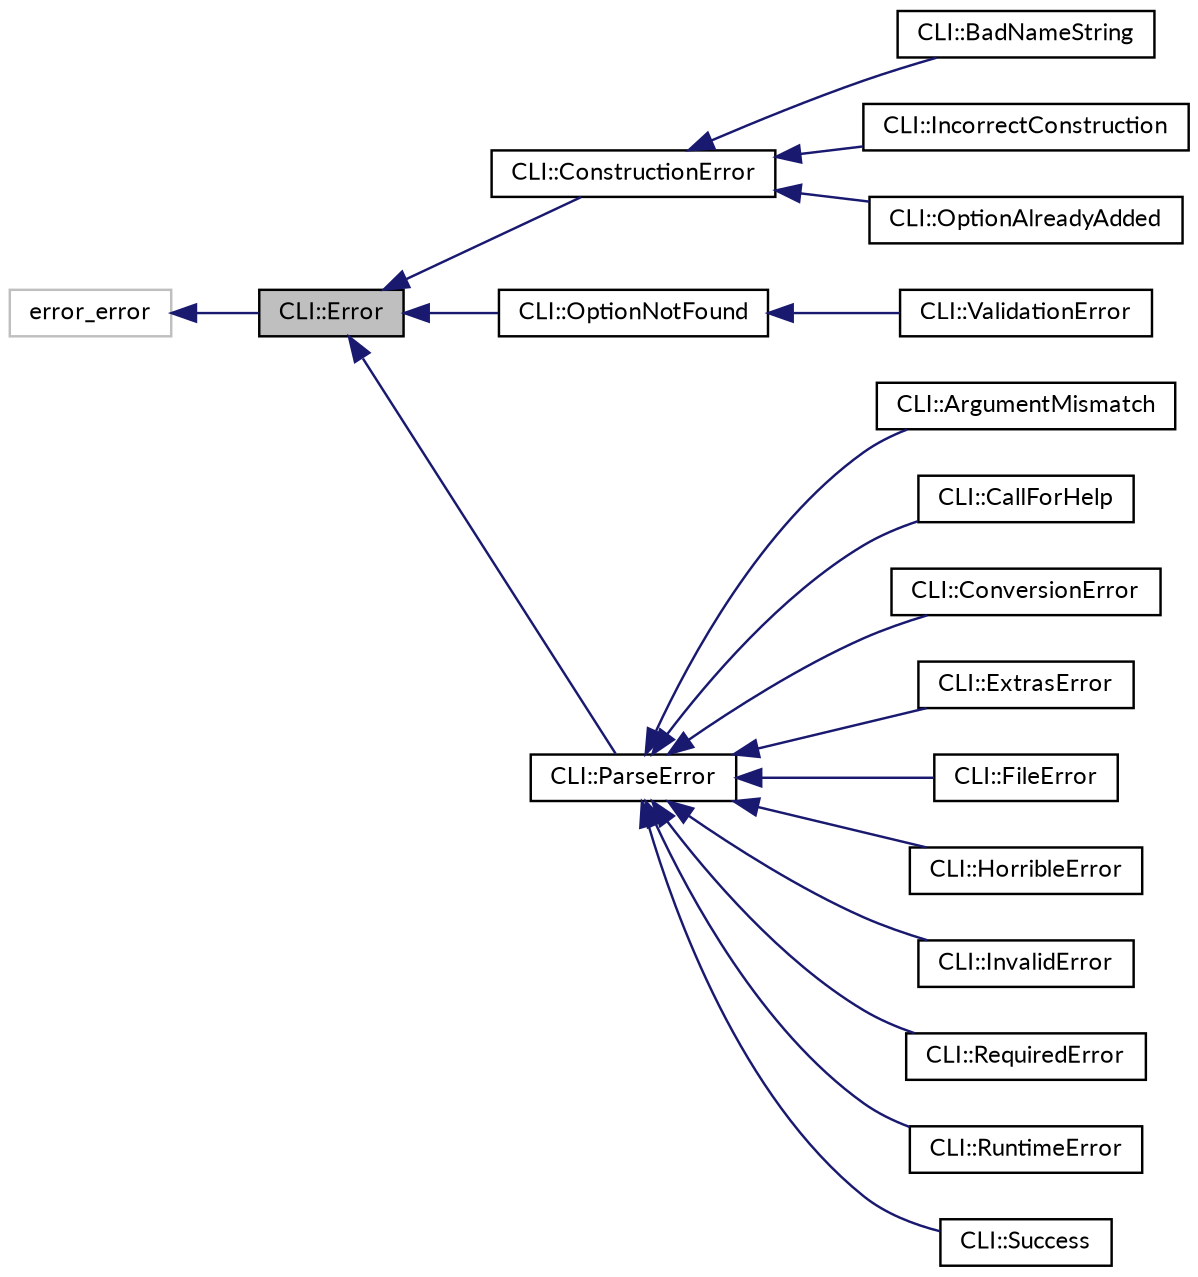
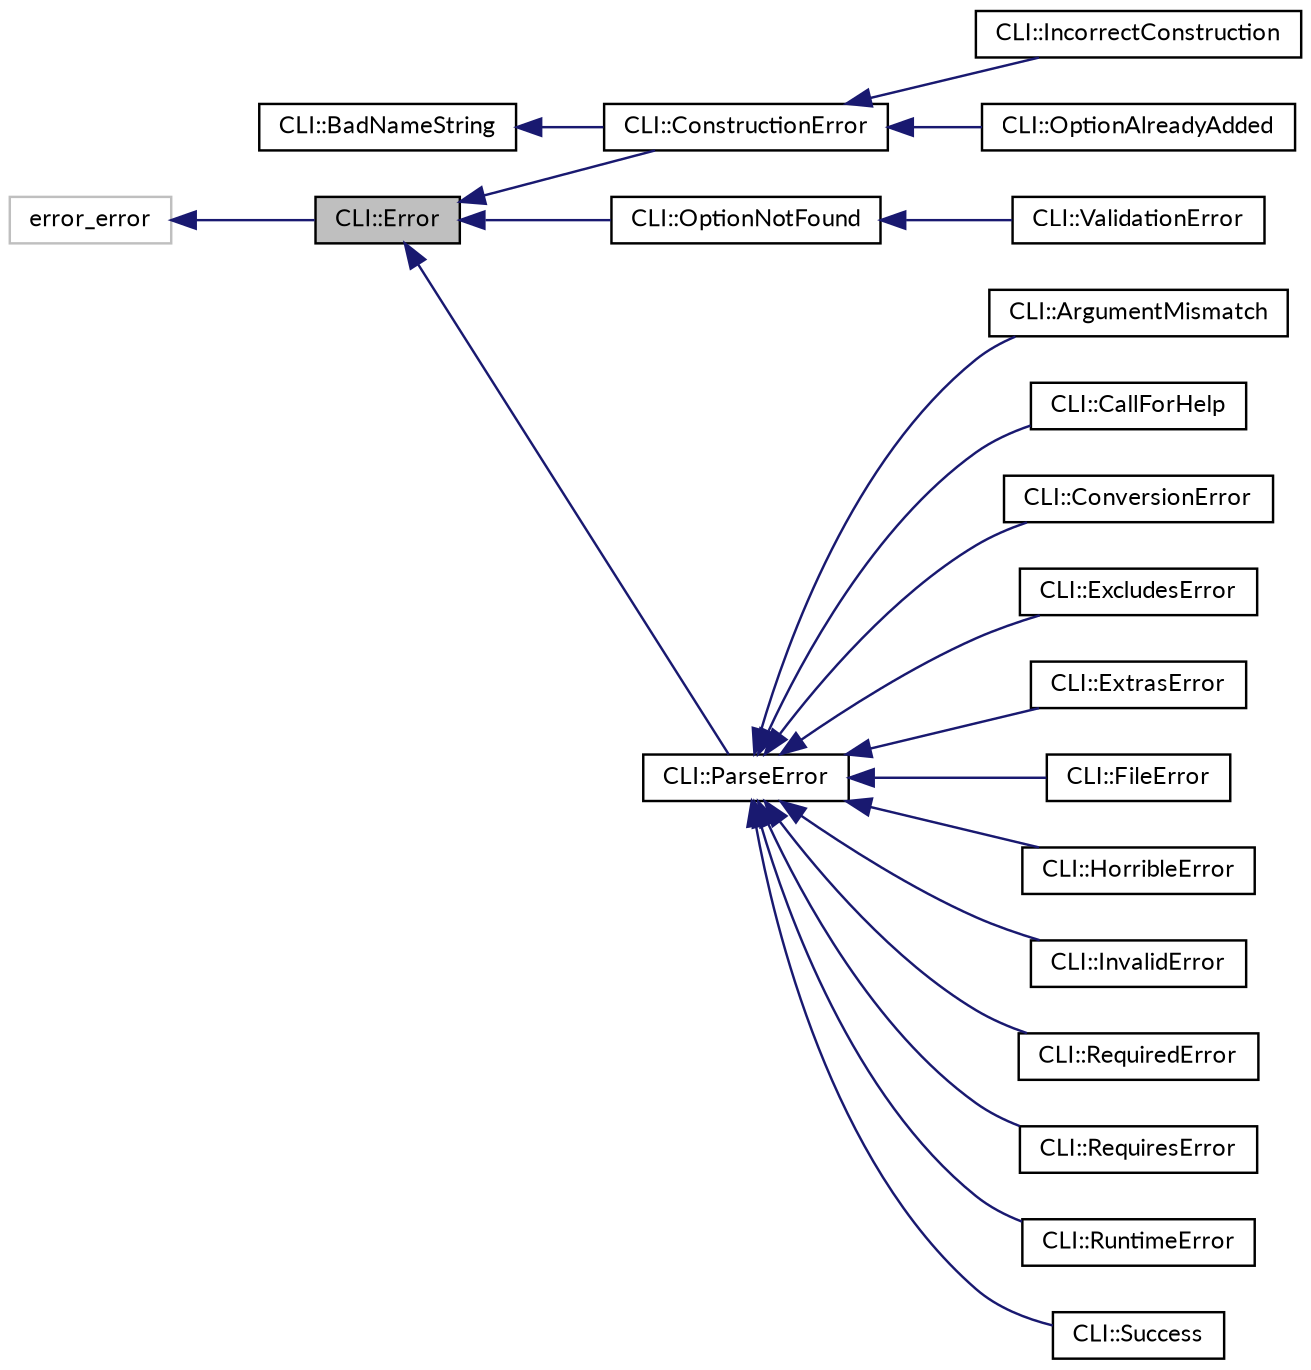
  digraph {
    fontname=Lato
    rankdir=LR
    node [color=black fillcolor=white fontname=Lato fontsize=10 shape=record style=filled]
    edge [color=midnightblue dir=back fontname=Lato fontsize=10 labelfontname=Helvetica labelfontsize=10 style=solid]
    n1 [fillcolor=grey75 fontcolor=black height=0.2 label="CLI::Error" width=0.4]
    n2 [height=0.2 label="CLI::ConstructionError" width=0.4]
    n3 [height=0.2 label="CLI::OptionNotFound" width=0.4]
    n4 [height=0.2 label="CLI::ParseError" width=0.4]
    n5 [height=0.2 label="CLI::BadNameString" width=0.4]
    n6 [height=0.2 label="CLI::IncorrectConstruction" width=0.4]
    n7 [height=0.2 label="CLI::OptionAlreadyAdded" width=0.4]
    n8 [height=0.2 label="CLI::ValidationError" width=0.4]
    n9 [height=0.2 label="CLI::ArgumentMismatch" width=0.4]
    n10 [height=0.2 label="CLI::CallForHelp" width=0.4]
    n11 [height=0.2 label="CLI::ConversionError" width=0.4]
+   n12 [height=0.2 label="CLI::ExcludesError" width=0.4]
    n13 [height=0.2 label="CLI::ExtrasError" width=0.4]
    n14 [height=0.2 label="CLI::FileError" width=0.4]
    n15 [height=0.2 label="CLI::HorribleError" width=0.4]
    n16 [height=0.2 label="CLI::InvalidError" width=0.4]
    n17 [height=0.2 label="CLI::RequiredError" width=0.4]
+   n18 [height=0.2 label="CLI::RequiresError" width=0.4]
    n19 [height=0.2 label="CLI::RuntimeError" width=0.4]
    n20 [height=0.2 label="CLI::Success" width=0.4]
    n21 [color=grey75 height=0.2 label=error_error width=0.4]
    n1 -> n2
    n1 -> n3
    n1 -> n4
-   n2 -> n5
+   n5 -> n2
    n2 -> n6
    n2 -> n7
    n3 -> n8
    n4 -> n9
    n4 -> n10
    n4 -> n11
+   n4 -> n12
    n4 -> n13
    n4 -> n14
    n4 -> n15
    n4 -> n16
    n4 -> n17
+   n4 -> n18
    n4 -> n19
    n4 -> n20
    n21 -> n1
  }
